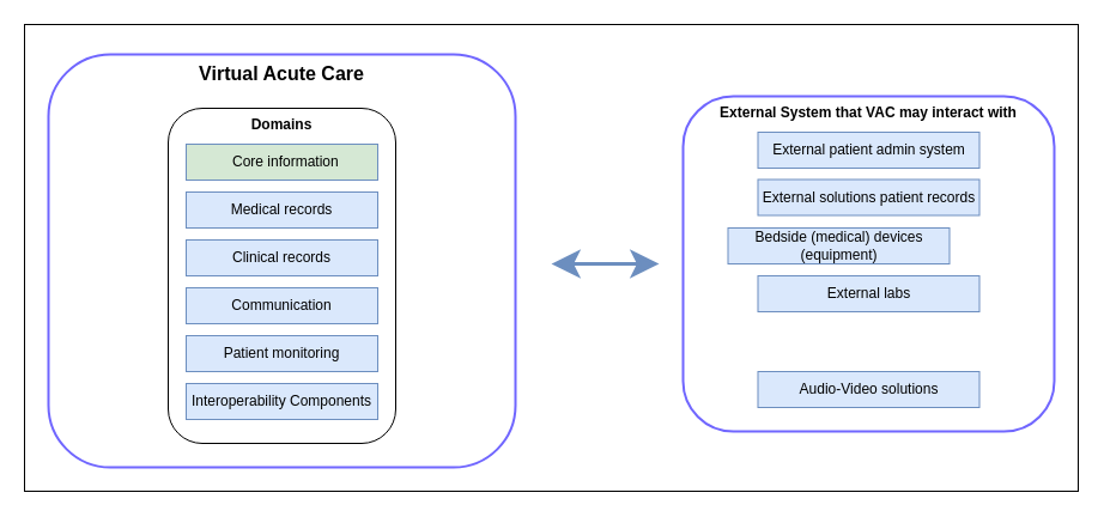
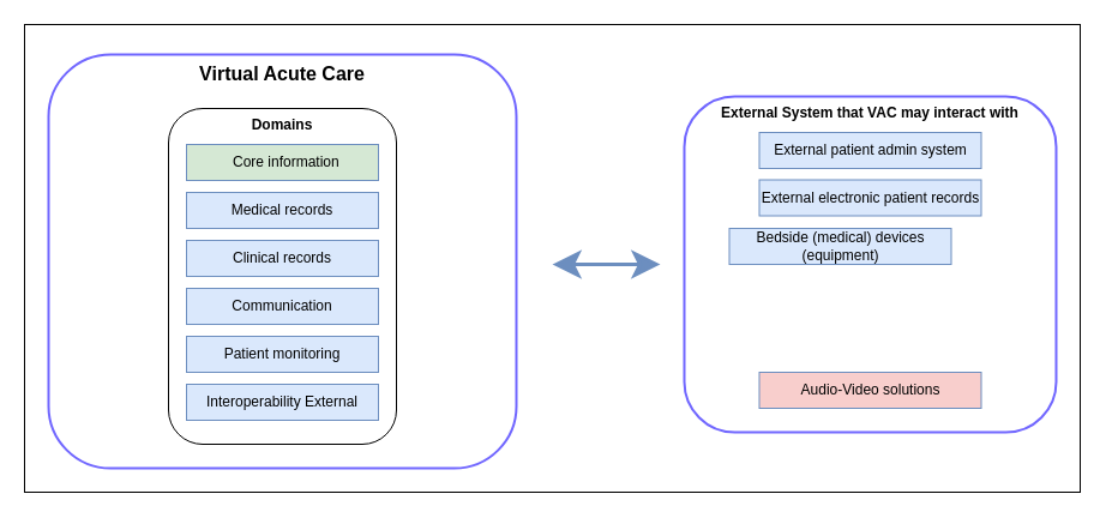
  <mxCell id="0" />
  <mxCell id="1" parent="0" />
  <mxCell id="2" value="" style="rounded=0;whiteSpace=wrap;html=1;" vertex="1" parent="1"><mxGeometry x="20" y="20" width="880" height="390" as="geometry" /></mxCell>
  <mxCell id="3" value="&lt;font style=&quot;font-size: 16px;&quot;&gt;&lt;b&gt;Virtual Acute Care&lt;/b&gt;&lt;/font&gt;" style="rounded=1;whiteSpace=wrap;html=1;verticalAlign=top;strokeColor=#7066ff;strokeWidth=2;" vertex="1" parent="1"><mxGeometry x="40" y="45" width="390" height="345" as="geometry" /></mxCell>
  <mxCell id="4" value="" style="group;" vertex="1" connectable="0" parent="1"><mxGeometry x="140" y="90" width="190" height="280" as="geometry" /></mxCell>
  <mxCell id="5" value="&lt;b&gt;Domains&lt;/b&gt;" style="rounded=1;whiteSpace=wrap;html=1;verticalAlign=top;" vertex="1" parent="4"><mxGeometry width="190" height="280" as="geometry" /></mxCell>
  <mxCell id="6" value="&amp;nbsp; Core information" style="rounded=0;whiteSpace=wrap;html=1;fillColor=#d5e8d4;strokeColor=#6c8ebf;" vertex="1" parent="4"><mxGeometry x="15" y="30" width="160" height="30" as="geometry" /></mxCell>
  <mxCell id="7" value="Medical records" style="rounded=0;whiteSpace=wrap;html=1;fillColor=#dae8fc;strokeColor=#6c8ebf;" vertex="1" parent="4"><mxGeometry x="15" y="70" width="160" height="30" as="geometry" /></mxCell>
  <mxCell id="8" value="Clinical records" style="rounded=0;whiteSpace=wrap;html=1;fillColor=#dae8fc;strokeColor=#6c8ebf;" vertex="1" parent="4"><mxGeometry x="15" y="110" width="160" height="30" as="geometry" /></mxCell>
  <mxCell id="9" value="Communication" style="rounded=0;whiteSpace=wrap;html=1;fillColor=#dae8fc;strokeColor=#6c8ebf;" vertex="1" parent="4"><mxGeometry x="15" y="150" width="160" height="30" as="geometry" /></mxCell>
  <mxCell id="10" value="Patient monitoring" style="rounded=0;whiteSpace=wrap;html=1;fillColor=#dae8fc;strokeColor=#6c8ebf;" vertex="1" parent="4"><mxGeometry x="15" y="190" width="160" height="30" as="geometry" /></mxCell>
- <mxCell id="11" value="Interoperability Components" style="rounded=0;whiteSpace=wrap;html=1;fillColor=#dae8fc;strokeColor=#6c8ebf;" vertex="1" parent="4"><mxGeometry x="15" y="230" width="160" height="30" as="geometry" /></mxCell>
+ <mxCell id="11" value="Interoperability External" style="rounded=0;whiteSpace=wrap;html=1;fillColor=#dae8fc;strokeColor=#6c8ebf;" vertex="1" parent="4"><mxGeometry x="15" y="230" width="160" height="30" as="geometry" /></mxCell>
  <mxCell id="12" value="" style="group;strokeWidth=3;" vertex="1" connectable="0" parent="1"><mxGeometry x="570" y="80" width="310" height="280" as="geometry" /></mxCell>
  <mxCell id="13" value="&lt;b&gt;External System that VAC may interact with&lt;/b&gt;" style="rounded=1;whiteSpace=wrap;html=1;verticalAlign=top;strokeColor=#7066ff;strokeWidth=2;" vertex="1" parent="12"><mxGeometry width="310" height="280" as="geometry" /></mxCell>
  <mxCell id="14" value="External patient admin system" style="rounded=0;whiteSpace=wrap;html=1;fillColor=#dae8fc;strokeColor=#6c8ebf;" vertex="1" parent="12"><mxGeometry x="62.5" y="30" width="185" height="30" as="geometry" /></mxCell>
- <mxCell id="15" value="External solutions patient records" style="rounded=0;whiteSpace=wrap;html=1;fillColor=#dae8fc;strokeColor=#6c8ebf;" vertex="1" parent="12"><mxGeometry x="62.5" y="69.5" width="185" height="30" as="geometry" /></mxCell>
+ <mxCell id="15" value="External electronic patient records" style="rounded=0;whiteSpace=wrap;html=1;fillColor=#dae8fc;strokeColor=#6c8ebf;" vertex="1" parent="12"><mxGeometry x="62.5" y="69.5" width="185" height="30" as="geometry" /></mxCell>
  <mxCell id="16" value="Bedside (medical) devices (equipment)" style="rounded=0;whiteSpace=wrap;html=1;fillColor=#dae8fc;strokeColor=#6c8ebf;" vertex="1" parent="12"><mxGeometry x="37.5" y="110" width="185" height="30" as="geometry" /></mxCell>
- <mxCell id="17" value="External labs" style="rounded=0;whiteSpace=wrap;html=1;fillColor=#dae8fc;strokeColor=#6c8ebf;" vertex="1" parent="12"><mxGeometry x="62.5" y="150" width="185" height="30" as="geometry" /></mxCell>
- <mxCell id="18" value="Audio-Video solutions" style="rounded=0;whiteSpace=wrap;html=1;fillColor=#dae8fc;strokeColor=#6c8ebf;" vertex="1" parent="12"><mxGeometry x="62.5" y="230" width="185" height="30" as="geometry" /></mxCell>
+ <mxCell id="18" value="Audio-Video solutions" style="rounded=0;whiteSpace=wrap;html=1;fillColor=#f8cecc;strokeColor=#6c8ebf;" vertex="1" parent="12"><mxGeometry x="62.5" y="230" width="185" height="30" as="geometry" /></mxCell>
  <mxCell id="19" value="" style="endArrow=classic;startArrow=classic;html=1;rounded=0;jumpSize=13;endSize=15;startSize=15;strokeWidth=3;strokeColor=#6c8ebf;fillColor=#dae8fc;" edge="1" parent="1"><mxGeometry width="50" height="50" relative="1" as="geometry"><mxPoint x="460" y="220" as="sourcePoint" /><mxPoint x="550" y="220" as="targetPoint" /></mxGeometry></mxCell>
